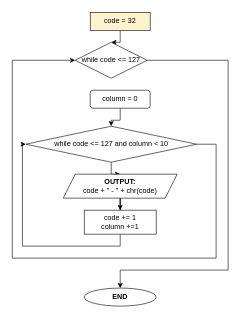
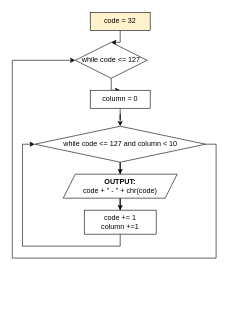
  <mxCell id="0" />
  <mxCell id="1" parent="0" />
  <mxCell id="2" style="edgeStyle=orthogonalEdgeStyle;rounded=0;orthogonalLoop=1;jettySize=auto;html=1;" edge="1" parent="1" source="3" target="6"><mxGeometry relative="1" as="geometry" /></mxCell>
  <mxCell id="3" value="code = 32" style="rounded=0;whiteSpace=wrap;html=1;fillColor=#fff2cc;" vertex="1" parent="1"><mxGeometry x="150" y="20" width="100" height="30" as="geometry" /></mxCell>
- <mxCell id="5" style="edgeStyle=orthogonalEdgeStyle;rounded=0;orthogonalLoop=1;jettySize=auto;html=1;entryX=0.5;entryY=0;entryDx=0;entryDy=0;" edge="1" parent="1" source="6" target="15"><mxGeometry relative="1" as="geometry"><Array as="points"><mxPoint x="380" y="100" /><mxPoint x="380" y="450" /><mxPoint x="200" y="450" /></Array></mxGeometry></mxCell>
+ <mxCell id="4" style="edgeStyle=orthogonalEdgeStyle;rounded=0;orthogonalLoop=1;jettySize=auto;html=1;entryX=0.5;entryY=0;entryDx=0;entryDy=0;" edge="1" parent="1" source="6" target="12"><mxGeometry relative="1" as="geometry" /></mxCell>
  <mxCell id="6" value="while code &amp;lt;= 127" style="rhombus;whiteSpace=wrap;html=1;" vertex="1" parent="1"><mxGeometry x="125" y="70" width="120" height="60" as="geometry" /></mxCell>
  <mxCell id="7" style="edgeStyle=orthogonalEdgeStyle;rounded=0;orthogonalLoop=1;jettySize=auto;html=1;exitX=0.5;exitY=1;exitDx=0;exitDy=0;" edge="1" parent="1" source="6" target="6"><mxGeometry relative="1" as="geometry" /></mxCell>
  <mxCell id="8" style="edgeStyle=orthogonalEdgeStyle;rounded=0;orthogonalLoop=1;jettySize=auto;html=1;entryX=0;entryY=0.5;entryDx=0;entryDy=0;" edge="1" parent="1" source="10" target="6"><mxGeometry relative="1" as="geometry"><Array as="points"><mxPoint x="360" y="240" /><mxPoint x="360" y="430" /><mxPoint x="20" y="430" /><mxPoint x="20" y="100" /></Array></mxGeometry></mxCell>
  <mxCell id="9" style="edgeStyle=orthogonalEdgeStyle;rounded=0;orthogonalLoop=1;jettySize=auto;html=1;entryX=0.5;entryY=0;entryDx=0;entryDy=0;" edge="1" parent="1" source="10" target="14"><mxGeometry relative="1" as="geometry" /></mxCell>
- <mxCell id="10" value="while code &amp;lt;= 127 and column &amp;lt; 10" style="rhombus;whiteSpace=wrap;html=1;" vertex="1" parent="1"><mxGeometry x="42.5" y="210" width="285" height="60" as="geometry" /></mxCell>
+ <mxCell id="10" value="while code &amp;lt;= 127 and column &amp;lt; 10" style="rhombus;whiteSpace=wrap;html=1;" vertex="1" parent="1"><mxGeometry x="57.5" y="210" width="285" height="60" as="geometry" /></mxCell>
  <mxCell id="11" style="edgeStyle=orthogonalEdgeStyle;rounded=0;orthogonalLoop=1;jettySize=auto;html=1;entryX=0.5;entryY=0;entryDx=0;entryDy=0;" edge="1" parent="1" source="12" target="10"><mxGeometry relative="1" as="geometry" /></mxCell>
- <mxCell id="12" value="column = 0" style="whiteSpace=wrap;html=1;rounded=1;" vertex="1" parent="1"><mxGeometry x="150" y="150" width="100" height="30" as="geometry" /></mxCell>
+ <mxCell id="12" value="column = 0" style="rounded=0;whiteSpace=wrap;html=1;" vertex="1" parent="1"><mxGeometry x="150" y="150" width="100" height="30" as="geometry" /></mxCell>
  <mxCell id="13" style="edgeStyle=orthogonalEdgeStyle;rounded=0;orthogonalLoop=1;jettySize=auto;html=1;entryX=0.5;entryY=0;entryDx=0;entryDy=0;" edge="1" parent="1" source="14" target="17"><mxGeometry relative="1" as="geometry" /></mxCell>
  <mxCell id="14" value="&lt;b&gt;OUTPUT:&lt;/b&gt;&lt;br&gt;code + &quot; - &quot; + chr(code)" style="shape=parallelogram;perimeter=parallelogramPerimeter;whiteSpace=wrap;html=1;fixedSize=1;" vertex="1" parent="1"><mxGeometry x="105" y="290" width="190" height="40" as="geometry" /></mxCell>
- <mxCell id="15" value="&lt;b&gt;END&lt;/b&gt;" style="ellipse;whiteSpace=wrap;html=1;" vertex="1" parent="1"><mxGeometry x="140" y="480" width="120" height="30" as="geometry" /></mxCell>
  <mxCell id="16" style="edgeStyle=orthogonalEdgeStyle;rounded=0;orthogonalLoop=1;jettySize=auto;html=1;entryX=0;entryY=0.5;entryDx=0;entryDy=0;" edge="1" parent="1" source="17" target="10"><mxGeometry relative="1" as="geometry"><Array as="points"><mxPoint x="200" y="410" /><mxPoint x="37" y="410" /><mxPoint x="37" y="240" /></Array></mxGeometry></mxCell>
  <mxCell id="17" value="code += 1&lt;br&gt;column +=1" style="rounded=0;whiteSpace=wrap;html=1;" vertex="1" parent="1"><mxGeometry x="140" y="350" width="120" height="40" as="geometry" /></mxCell>
